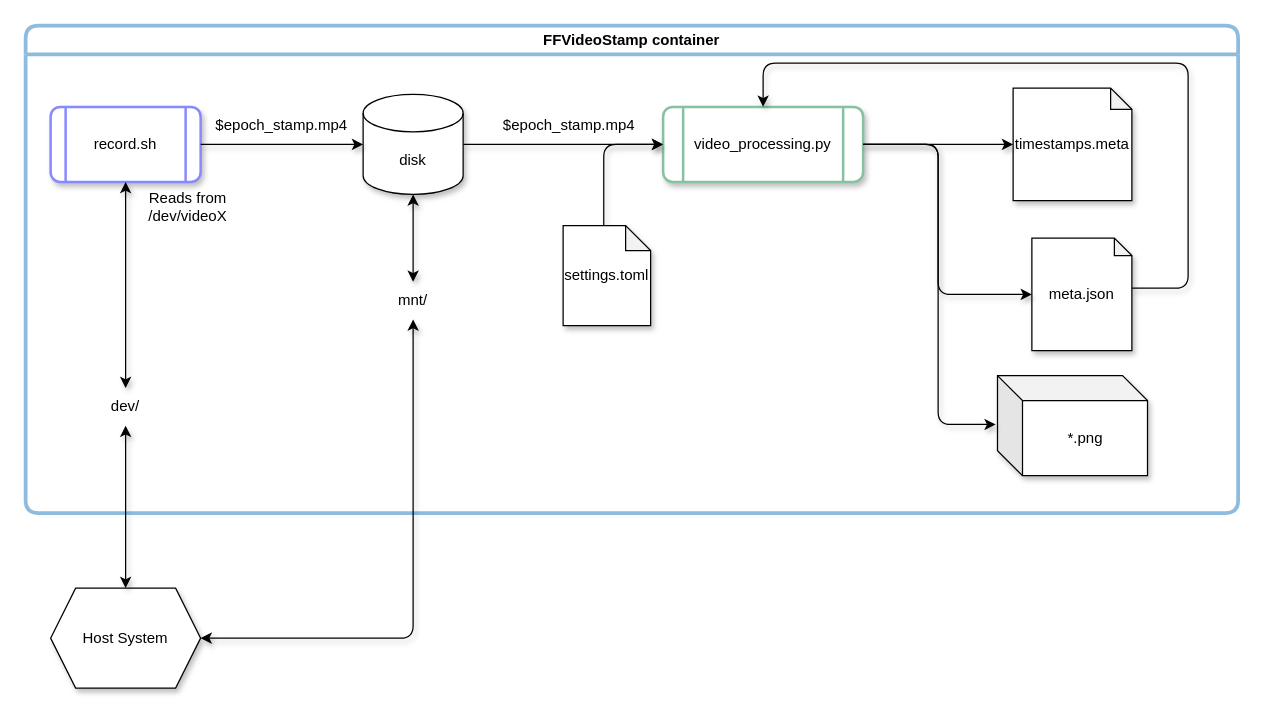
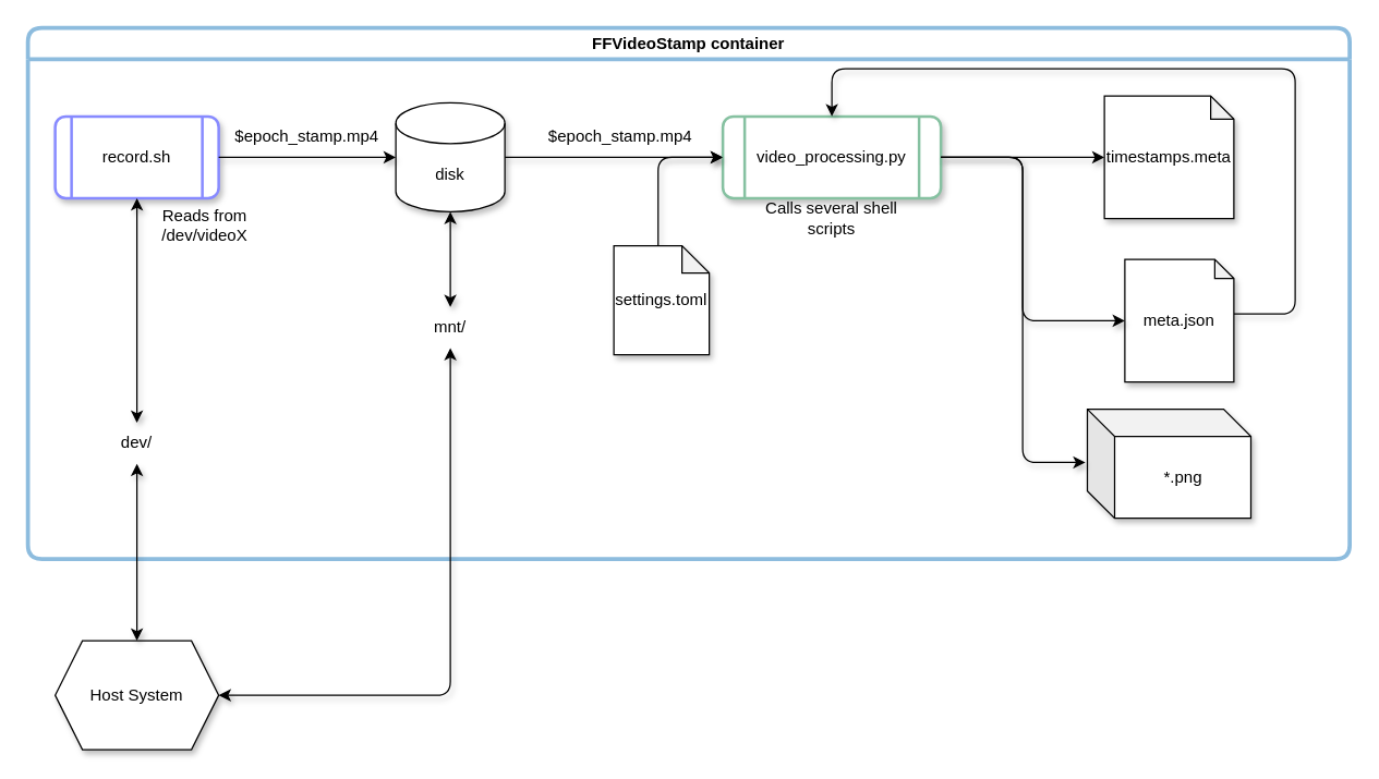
  <mxCell id="0" />
  <mxCell id="1" parent="0" />
  <mxCell id="2" value="FFVideoStamp container" style="swimlane;whiteSpace=wrap;html=1;fillColor=default;swimlaneFillColor=default;rounded=1;strokeColor=#8dbcde;strokeWidth=3;" vertex="1" parent="1"><mxGeometry x="20" y="20" width="970" height="390" as="geometry"><mxRectangle x="70" y="20" width="140" height="30" as="alternateBounds" /></mxGeometry></mxCell>
  <mxCell id="3" value="record.sh" style="shape=process;whiteSpace=wrap;html=1;backgroundOutline=1;rounded=1;arcSize=13;strokeWidth=2;strokeColor=#878AFF;shadow=1;" vertex="1" parent="2"><mxGeometry x="20" y="65" width="120" height="60" as="geometry" /></mxCell>
  <mxCell id="4" style="edgeStyle=orthogonalEdgeStyle;rounded=0;orthogonalLoop=1;jettySize=auto;html=1;entryX=0;entryY=0.5;entryDx=0;entryDy=0;shadow=1;" edge="1" parent="2" source="5" target="7"><mxGeometry relative="1" as="geometry" /></mxCell>
  <mxCell id="5" value="disk" style="shape=cylinder3;whiteSpace=wrap;html=1;boundedLbl=1;backgroundOutline=1;size=15;strokeWidth=1;shadow=1;" vertex="1" parent="2"><mxGeometry x="270" y="55" width="80" height="80" as="geometry" /></mxCell>
  <mxCell id="6" style="edgeStyle=orthogonalEdgeStyle;rounded=0;orthogonalLoop=1;jettySize=auto;html=1;shadow=1;" edge="1" parent="2" source="3" target="5"><mxGeometry relative="1" as="geometry" /></mxCell>
  <mxCell id="7" value="video_processing.py" style="shape=process;whiteSpace=wrap;html=1;backgroundOutline=1;rounded=1;arcSize=13;strokeWidth=2;strokeColor=#86c1a1;shadow=1;" vertex="1" parent="2"><mxGeometry x="510" y="65" width="160" height="60" as="geometry" /></mxCell>
  <mxCell id="8" value="$epoch_stamp.mp4" style="text;html=1;strokeColor=none;fillColor=none;align=center;verticalAlign=middle;whiteSpace=wrap;rounded=0;shadow=1;" vertex="1" parent="2"><mxGeometry x="150" y="65" width="110" height="30" as="geometry" /></mxCell>
  <mxCell id="9" value="timestamps.meta" style="shape=note;whiteSpace=wrap;html=1;backgroundOutline=1;darkOpacity=0.05;size=17;shadow=1;" vertex="1" parent="2"><mxGeometry x="790" y="50" width="95" height="90" as="geometry" /></mxCell>
  <mxCell id="10" style="edgeStyle=orthogonalEdgeStyle;rounded=0;orthogonalLoop=1;jettySize=auto;html=1;shadow=1;" edge="1" parent="2" source="7" target="9"><mxGeometry relative="1" as="geometry" /></mxCell>
  <mxCell id="11" style="edgeStyle=orthogonalEdgeStyle;rounded=1;orthogonalLoop=1;jettySize=auto;html=1;entryX=0.5;entryY=0;entryDx=0;entryDy=0;curved=0;shadow=1;" edge="1" parent="2" source="12" target="7"><mxGeometry relative="1" as="geometry"><Array as="points"><mxPoint x="930" y="210" /><mxPoint x="930" y="30" /><mxPoint x="590" y="30" /></Array></mxGeometry></mxCell>
  <mxCell id="12" value="meta.json" style="shape=note;whiteSpace=wrap;html=1;backgroundOutline=1;darkOpacity=0.05;size=14;shadow=1;" vertex="1" parent="2"><mxGeometry x="805" y="170" width="80" height="90" as="geometry" /></mxCell>
  <mxCell id="13" value="Reads from /dev/videoX" style="text;html=1;strokeColor=none;fillColor=none;align=center;verticalAlign=middle;whiteSpace=wrap;rounded=0;shadow=1;" vertex="1" parent="2"><mxGeometry x="80" y="130" width="100" height="30" as="geometry" /></mxCell>
+ <mxCell id="14" value="Calls several shell scripts" style="text;html=1;strokeColor=none;fillColor=none;align=center;verticalAlign=middle;whiteSpace=wrap;rounded=0;shadow=1;glass=0;" vertex="1" parent="2"><mxGeometry x="540" y="125" width="100" height="30" as="geometry" /></mxCell>
  <mxCell id="15" style="edgeStyle=orthogonalEdgeStyle;rounded=1;orthogonalLoop=1;jettySize=auto;html=1;exitX=0;exitY=0;exitDx=32.5;exitDy=0;exitPerimeter=0;entryX=0;entryY=0.5;entryDx=0;entryDy=0;curved=0;shadow=1;" edge="1" parent="2" source="16" target="7"><mxGeometry relative="1" as="geometry" /></mxCell>
  <mxCell id="16" value="settings.toml" style="shape=note;whiteSpace=wrap;html=1;backgroundOutline=1;darkOpacity=0.05;size=20;shadow=1;" vertex="1" parent="2"><mxGeometry x="430" y="160" width="70" height="80" as="geometry" /></mxCell>
  <mxCell id="17" style="edgeStyle=orthogonalEdgeStyle;rounded=1;orthogonalLoop=1;jettySize=auto;html=1;entryX=0;entryY=0.5;entryDx=0;entryDy=0;entryPerimeter=0;curved=0;shadow=1;" edge="1" parent="2" source="7" target="12"><mxGeometry relative="1" as="geometry"><Array as="points"><mxPoint x="730" y="95" /><mxPoint x="730" y="215" /></Array></mxGeometry></mxCell>
  <mxCell id="18" value="*.png" style="shape=cube;whiteSpace=wrap;html=1;boundedLbl=1;backgroundOutline=1;darkOpacity=0.05;darkOpacity2=0.1;shadow=1;" vertex="1" parent="2"><mxGeometry x="777.5" y="280" width="120" height="80" as="geometry" /></mxCell>
  <mxCell id="19" style="edgeStyle=orthogonalEdgeStyle;rounded=1;orthogonalLoop=1;jettySize=auto;html=1;entryX=-0.012;entryY=0.488;entryDx=0;entryDy=0;entryPerimeter=0;curved=0;shadow=1;" edge="1" parent="2" source="7" target="18"><mxGeometry relative="1" as="geometry"><Array as="points"><mxPoint x="730" y="95" /><mxPoint x="730" y="319" /></Array></mxGeometry></mxCell>
  <mxCell id="20" value="$epoch_stamp.mp4" style="text;html=1;strokeColor=none;fillColor=none;align=center;verticalAlign=middle;whiteSpace=wrap;rounded=0;shadow=1;" vertex="1" parent="2"><mxGeometry x="380" y="65" width="110" height="30" as="geometry" /></mxCell>
  <mxCell id="21" value="dev/" style="text;html=1;strokeColor=none;fillColor=none;align=center;verticalAlign=middle;whiteSpace=wrap;rounded=0;shadow=1;" vertex="1" parent="2"><mxGeometry x="50" y="290" width="60" height="30" as="geometry" /></mxCell>
  <mxCell id="22" style="edgeStyle=orthogonalEdgeStyle;rounded=0;orthogonalLoop=1;jettySize=auto;html=1;entryX=0.5;entryY=1;entryDx=0;entryDy=0;startArrow=classic;startFill=1;shadow=1;" edge="1" parent="2" source="21" target="3"><mxGeometry relative="1" as="geometry" /></mxCell>
  <mxCell id="23" value="mnt/" style="text;html=1;strokeColor=none;fillColor=none;align=center;verticalAlign=middle;whiteSpace=wrap;rounded=0;shadow=1;" vertex="1" parent="2"><mxGeometry x="280" y="205" width="60" height="30" as="geometry" /></mxCell>
  <mxCell id="24" style="edgeStyle=orthogonalEdgeStyle;rounded=1;orthogonalLoop=1;jettySize=auto;html=1;entryX=0.5;entryY=1;entryDx=0;entryDy=0;entryPerimeter=0;curved=0;startArrow=classic;startFill=1;shadow=1;" edge="1" parent="2" source="23" target="5"><mxGeometry relative="1" as="geometry" /></mxCell>
  <mxCell id="25" value="Host System" style="shape=hexagon;perimeter=hexagonPerimeter2;whiteSpace=wrap;html=1;fixedSize=1;shadow=1;" vertex="1" parent="1"><mxGeometry x="40" y="470" width="120" height="80" as="geometry" /></mxCell>
  <mxCell id="26" value="" style="edgeStyle=orthogonalEdgeStyle;rounded=0;orthogonalLoop=1;jettySize=auto;html=1;entryX=0.5;entryY=1;entryDx=0;entryDy=0;startArrow=classic;startFill=1;shadow=1;" edge="1" parent="1" source="25" target="21"><mxGeometry relative="1" as="geometry"><mxPoint x="100" y="470" as="sourcePoint" /><mxPoint x="100" y="145" as="targetPoint" /></mxGeometry></mxCell>
  <mxCell id="27" value="" style="edgeStyle=orthogonalEdgeStyle;rounded=1;orthogonalLoop=1;jettySize=auto;html=1;entryX=0.5;entryY=1;entryDx=0;entryDy=0;entryPerimeter=0;curved=0;startArrow=classic;startFill=1;shadow=1;" edge="1" parent="1" source="25" target="23"><mxGeometry relative="1" as="geometry"><mxPoint x="160" y="510" as="sourcePoint" /><mxPoint x="330" y="155" as="targetPoint" /></mxGeometry></mxCell>
